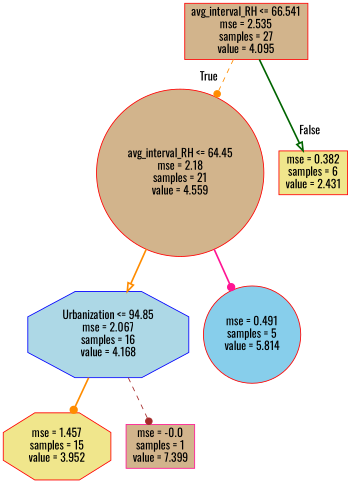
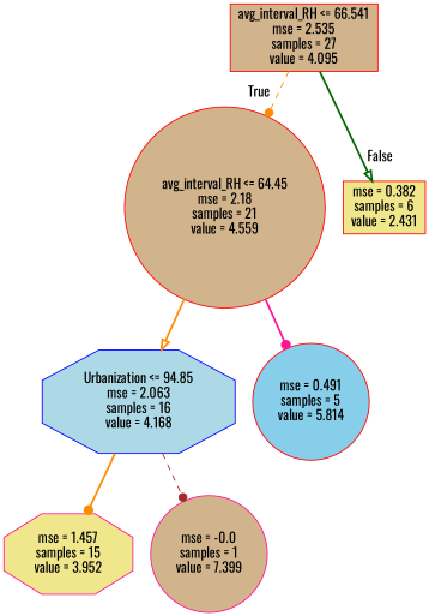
  digraph {
    fontname=Oswald
    node [color=red fillcolor=tan fontname=Oswald shape=circle style=filled]
    edge [arrowhead=dot color=darkorange fontname=Oswald style=bold]
    n1 [label="avg_interval_RH <= 66.541\nmse = 2.535\nsamples = 27\nvalue = 4.095" shape=box]
    n2 [label="avg_interval_RH <= 64.45\nmse = 2.18\nsamples = 21\nvalue = 4.559"]
    n3 [fillcolor=khaki label="mse = 0.382\nsamples = 6\nvalue = 2.431" shape=box]
-   n4 [color=blue fillcolor=lightblue label="Urbanization <= 94.85\nmse = 2.067\nsamples = 16\nvalue = 4.168" shape=octagon]
+   n4 [color=blue fillcolor=lightblue label="Urbanization <= 94.85\nmse = 2.063\nsamples = 16\nvalue = 4.168" shape=octagon]
    n5 [fillcolor=skyblue label="mse = 0.491\nsamples = 5\nvalue = 5.814"]
-   n6 [fillcolor=khaki label="mse = 1.457\nsamples = 15\nvalue = 3.952" shape=octagon]
-   n7 [color=deeppink label="mse = -0.0\nsamples = 1\nvalue = 7.399" shape=box]
+   n6 [color=deeppink fillcolor=khaki label="mse = 1.457\nsamples = 15\nvalue = 3.952" shape=octagon]
+   n7 [color=deeppink label="mse = -0.0\nsamples = 1\nvalue = 7.399"]
    n1 -> n2 [headlabel=True labelangle=45 labeldistance=2.5 style=dashed]
    n1 -> n3 [arrowhead=onormal color=darkgreen headlabel=False labelangle=-45 labeldistance=2.5]
    n2 -> n4 [arrowhead=onormal]
    n2 -> n5 [color=deeppink]
    n4 -> n6
    n4 -> n7 [color=brown style=dashed]
  }
